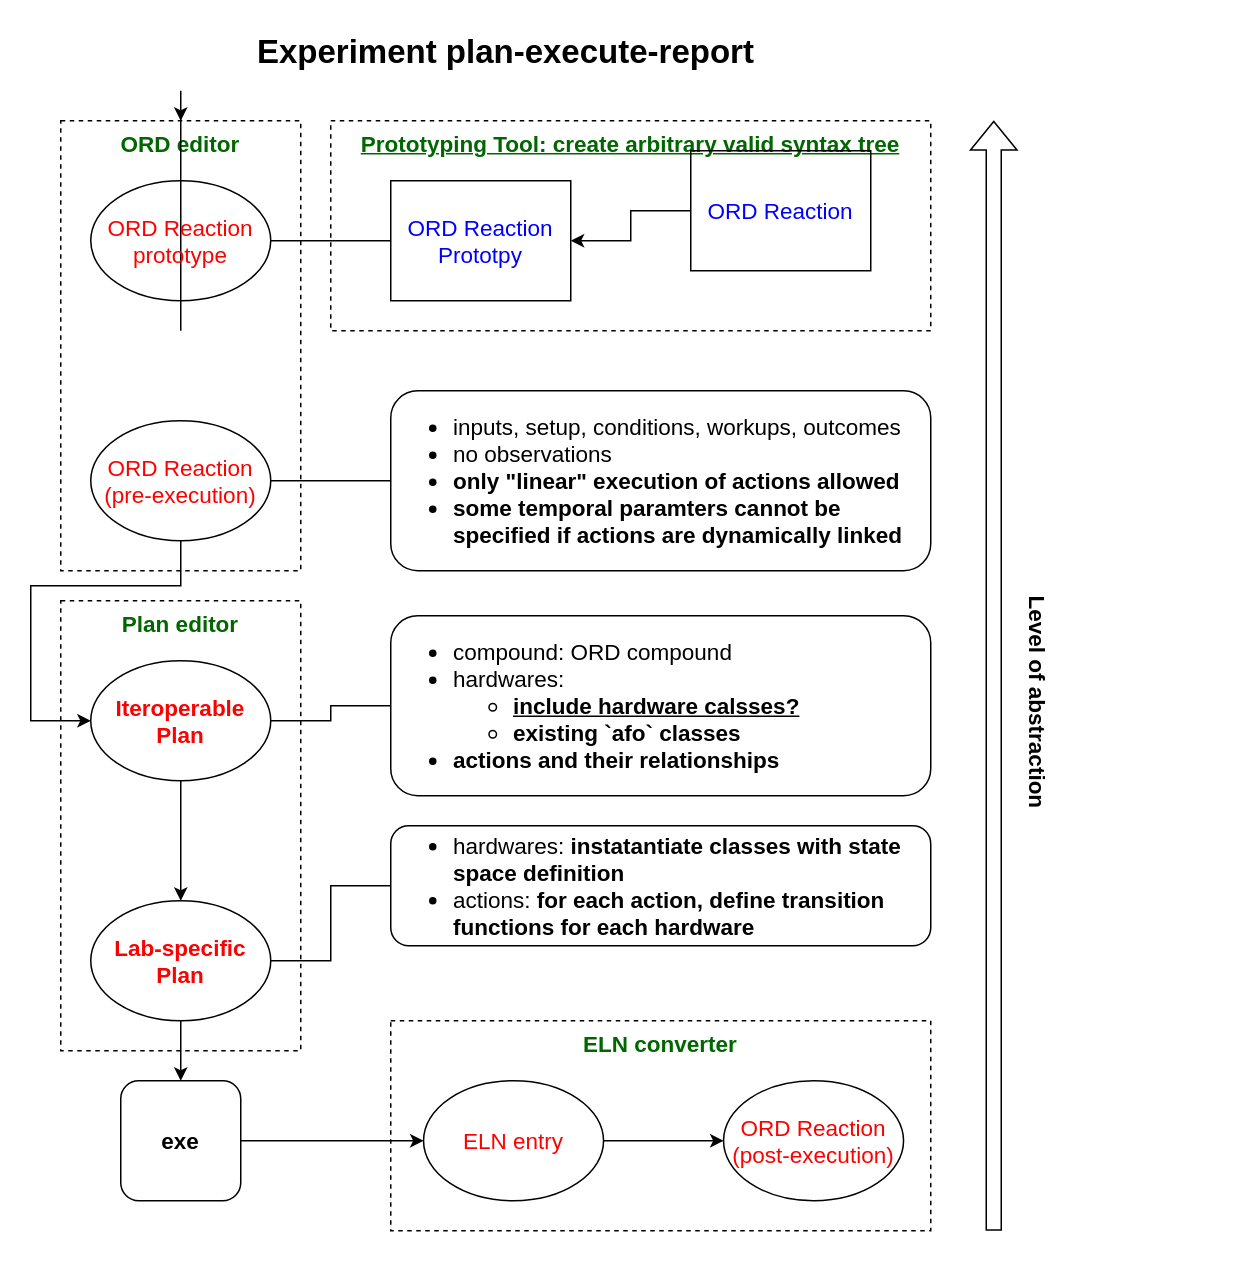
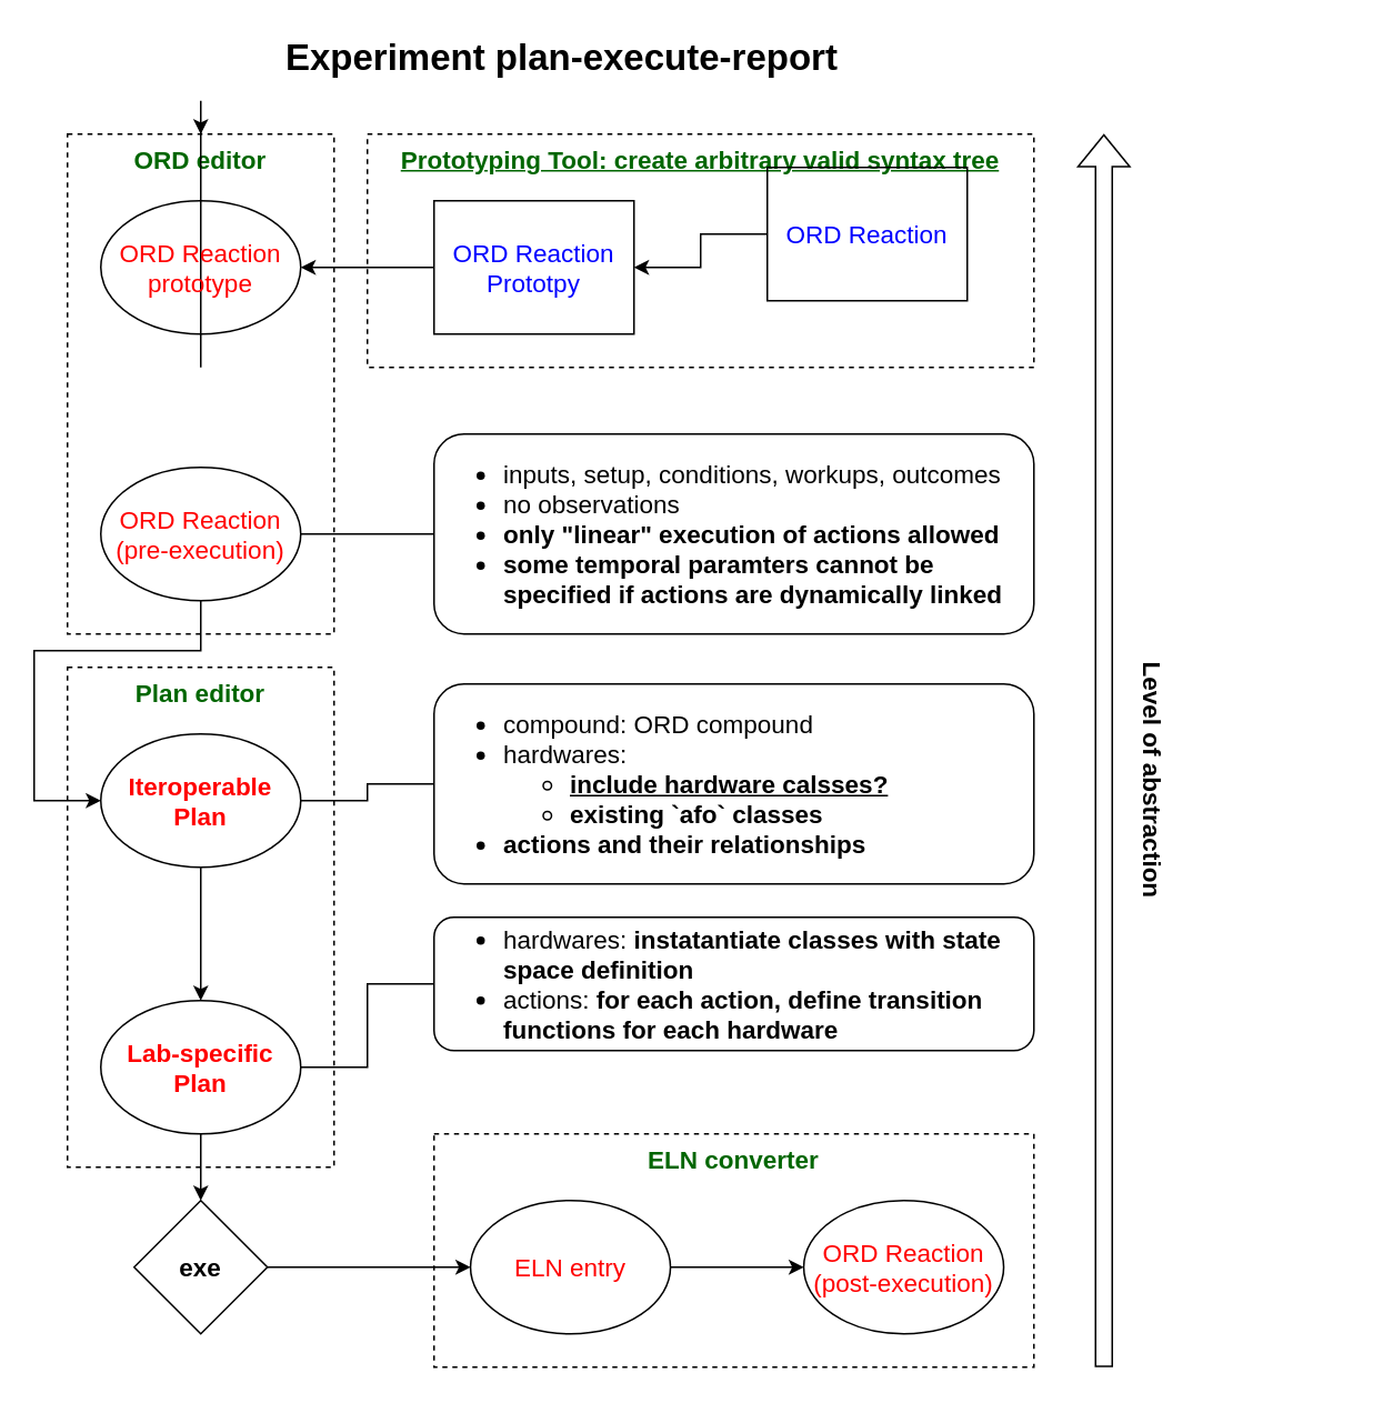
  <mxCell id="0" />
  <mxCell id="1" parent="0" />
  <mxCell id="2" value="&lt;font color=&quot;#006600&quot;&gt;&lt;b&gt;ELN converter&lt;/b&gt;&lt;/font&gt;" style="rounded=0;whiteSpace=wrap;html=1;fontSize=15;fillColor=none;align=center;verticalAlign=top;dashed=1;movable=1;resizable=1;rotatable=1;deletable=1;editable=1;connectable=1;" vertex="1" parent="1"><mxGeometry x="260" y="680" width="360" height="140" as="geometry" /></mxCell>
  <mxCell id="3" value="&lt;font color=&quot;#006600&quot;&gt;&lt;b&gt;Plan editor&lt;/b&gt;&lt;/font&gt;" style="rounded=0;whiteSpace=wrap;html=1;fontSize=15;fillColor=none;align=center;verticalAlign=top;dashed=1;movable=1;resizable=1;rotatable=1;deletable=1;editable=1;connectable=1;" vertex="1" parent="1"><mxGeometry x="40" y="400" width="160" height="300" as="geometry" /></mxCell>
  <mxCell id="4" value="&lt;font color=&quot;#006600&quot;&gt;&lt;b&gt;ORD editor&lt;/b&gt;&lt;/font&gt;" style="rounded=0;whiteSpace=wrap;html=1;fontSize=15;fillColor=none;align=center;verticalAlign=top;dashed=1;movable=1;resizable=1;rotatable=1;deletable=1;editable=1;connectable=1;" vertex="1" parent="1"><mxGeometry x="40" y="80" width="160" height="300" as="geometry" /></mxCell>
  <mxCell id="5" value="&lt;b&gt;&lt;font color=&quot;#006600&quot;&gt;&lt;u&gt;Prototyping Tool: create arbitrary valid syntax tree&lt;/u&gt;&lt;/font&gt;&lt;/b&gt;" style="rounded=0;whiteSpace=wrap;html=1;fontSize=15;fillColor=none;align=center;verticalAlign=top;dashed=1;movable=1;resizable=1;rotatable=1;deletable=1;editable=1;connectable=1;" parent="1" vertex="1"><mxGeometry x="220" y="80" width="400" height="140" as="geometry" /></mxCell>
  <mxCell id="6" style="edgeStyle=orthogonalEdgeStyle;rounded=0;orthogonalLoop=1;jettySize=auto;html=1;fontSize=15;fontColor=#006600;movable=1;resizable=1;rotatable=1;deletable=1;editable=1;connectable=1;" edge="1" parent="1" source="7" target="4"><mxGeometry relative="1" as="geometry" /></mxCell>
  <mxCell id="7" value="ORD Reaction prototype" style="ellipse;whiteSpace=wrap;html=1;fontSize=15;fillColor=none;fontColor=#FF0000;movable=1;resizable=1;rotatable=1;deletable=1;editable=1;connectable=1;" parent="1" vertex="1"><mxGeometry x="60" y="120" width="120" height="80" as="geometry" /></mxCell>
  <mxCell id="8" value="&lt;font style=&quot;font-size: 22px;&quot;&gt;Experiment plan-execute-report&amp;nbsp;&lt;/font&gt;" style="text;html=1;strokeColor=none;fillColor=none;align=center;verticalAlign=middle;whiteSpace=wrap;rounded=0;fontStyle=1;fontSize=22;movable=1;resizable=1;rotatable=1;deletable=1;editable=1;connectable=1;" parent="1" vertex="1"><mxGeometry x="80" y="20" width="520" height="30" as="geometry" /></mxCell>
- <mxCell id="9" style="edgeStyle=orthogonalEdgeStyle;rounded=0;orthogonalLoop=1;jettySize=auto;html=1;fontSize=15;fontColor=#0000FF;movable=1;resizable=1;rotatable=1;deletable=1;editable=1;connectable=1;endArrow=none;" edge="1" parent="1" source="10" target="7"><mxGeometry relative="1" as="geometry" /></mxCell>
+ <mxCell id="9" style="edgeStyle=orthogonalEdgeStyle;rounded=0;orthogonalLoop=1;jettySize=auto;html=1;fontSize=15;fontColor=#0000FF;movable=1;resizable=1;rotatable=1;deletable=1;editable=1;connectable=1;" edge="1" parent="1" source="10" target="7"><mxGeometry relative="1" as="geometry" /></mxCell>
  <mxCell id="10" value="ORD Reaction Prototpy" style="rounded=0;whiteSpace=wrap;html=1;fillColor=none;fontColor=#0000FF;fontSize=15;movable=1;resizable=1;rotatable=1;deletable=1;editable=1;connectable=1;" vertex="1" parent="1"><mxGeometry x="260" y="120" width="120" height="80" as="geometry" /></mxCell>
  <mxCell id="11" style="edgeStyle=orthogonalEdgeStyle;rounded=0;orthogonalLoop=1;jettySize=auto;html=1;entryX=1;entryY=0.5;entryDx=0;entryDy=0;fontSize=15;fontColor=#0000FF;movable=1;resizable=1;rotatable=1;deletable=1;editable=1;connectable=1;" edge="1" parent="1" source="12" target="10"><mxGeometry relative="1" as="geometry" /></mxCell>
  <mxCell id="12" value="ORD Reaction" style="rounded=0;whiteSpace=wrap;html=1;fillColor=none;fontColor=#0000FF;fontSize=15;movable=1;resizable=1;rotatable=1;deletable=1;editable=1;connectable=1;" vertex="1" parent="1"><mxGeometry x="460" y="100" width="120" height="80" as="geometry" /></mxCell>
  <mxCell id="13" value="" style="edgeStyle=orthogonalEdgeStyle;rounded=0;orthogonalLoop=1;jettySize=auto;html=1;fontSize=15;fontColor=#000000;endArrow=none;endFill=0;movable=1;resizable=1;rotatable=1;deletable=1;editable=1;connectable=1;" edge="1" parent="1" source="15" target="16"><mxGeometry relative="1" as="geometry"><Array as="points"><mxPoint x="420" y="320" /></Array></mxGeometry></mxCell>
  <mxCell id="14" style="edgeStyle=orthogonalEdgeStyle;rounded=0;orthogonalLoop=1;jettySize=auto;html=1;entryX=0;entryY=0.5;entryDx=0;entryDy=0;fontSize=15;fontColor=#000000;endArrow=classic;endFill=1;exitX=0.5;exitY=1;exitDx=0;exitDy=0;movable=1;resizable=1;rotatable=1;deletable=1;editable=1;connectable=1;" edge="1" parent="1" source="15" target="19"><mxGeometry relative="1" as="geometry"><Array as="points"><mxPoint x="120" y="390" /><mxPoint x="20" y="390" /><mxPoint x="20" y="480" /></Array></mxGeometry></mxCell>
  <mxCell id="15" value="ORD Reaction (pre-execution)" style="ellipse;whiteSpace=wrap;html=1;fontSize=15;fillColor=none;fontColor=#FF0000;movable=1;resizable=1;rotatable=1;deletable=1;editable=1;connectable=1;" vertex="1" parent="1"><mxGeometry x="60" y="280" width="120" height="80" as="geometry" /></mxCell>
  <mxCell id="16" value="&lt;font color=&quot;#000000&quot;&gt;&lt;ul&gt;&lt;li&gt;inputs, setup, conditions, workups, outcomes&lt;/li&gt;&lt;li&gt;no observations&lt;/li&gt;&lt;li&gt;&lt;b&gt;only &quot;linear&quot; execution of actions allowed&lt;/b&gt;&lt;/li&gt;&lt;li&gt;&lt;b&gt;some temporal paramters cannot be specified if actions are dynamically linked&lt;/b&gt;&lt;/li&gt;&lt;/ul&gt;&lt;/font&gt;" style="rounded=1;whiteSpace=wrap;html=1;fontSize=15;fontColor=#006600;fillColor=none;align=left;movable=1;resizable=1;rotatable=1;deletable=1;editable=1;connectable=1;" vertex="1" parent="1"><mxGeometry x="260" y="260" width="360" height="120" as="geometry" /></mxCell>
  <mxCell id="17" style="edgeStyle=orthogonalEdgeStyle;rounded=0;orthogonalLoop=1;jettySize=auto;html=1;entryX=0.5;entryY=0;entryDx=0;entryDy=0;fontSize=15;fontColor=#000000;endArrow=classic;endFill=1;movable=1;resizable=1;rotatable=1;deletable=1;editable=1;connectable=1;" edge="1" parent="1" source="19" target="22"><mxGeometry relative="1" as="geometry" /></mxCell>
  <mxCell id="18" value="" style="edgeStyle=orthogonalEdgeStyle;rounded=0;orthogonalLoop=1;jettySize=auto;html=1;fontSize=15;fontColor=#000000;endArrow=none;endFill=0;movable=1;resizable=1;rotatable=1;deletable=1;editable=1;connectable=1;" edge="1" parent="1" source="19" target="28"><mxGeometry relative="1" as="geometry" /></mxCell>
  <mxCell id="19" value="&lt;b&gt;Iteroperable&lt;br&gt;Plan&lt;/b&gt;" style="ellipse;whiteSpace=wrap;html=1;fontSize=15;fillColor=none;fontColor=#FF0000;movable=1;resizable=1;rotatable=1;deletable=1;editable=1;connectable=1;" vertex="1" parent="1"><mxGeometry x="60" y="440" width="120" height="80" as="geometry" /></mxCell>
  <mxCell id="20" value="" style="edgeStyle=orthogonalEdgeStyle;rounded=0;orthogonalLoop=1;jettySize=auto;html=1;fontSize=15;fontColor=#000000;endArrow=classic;endFill=1;movable=1;resizable=1;rotatable=1;deletable=1;editable=1;connectable=1;" edge="1" parent="1" source="22" target="27"><mxGeometry relative="1" as="geometry" /></mxCell>
  <mxCell id="21" style="edgeStyle=orthogonalEdgeStyle;rounded=0;orthogonalLoop=1;jettySize=auto;html=1;entryX=0;entryY=0.5;entryDx=0;entryDy=0;fontSize=15;fontColor=#000000;endArrow=none;endFill=0;movable=1;resizable=1;rotatable=1;deletable=1;editable=1;connectable=1;" edge="1" parent="1" source="22" target="29"><mxGeometry relative="1" as="geometry" /></mxCell>
  <mxCell id="22" value="&lt;b&gt;Lab-specific&lt;br&gt;Plan&lt;/b&gt;" style="ellipse;whiteSpace=wrap;html=1;fontSize=15;fillColor=none;fontColor=#FF0000;movable=1;resizable=1;rotatable=1;deletable=1;editable=1;connectable=1;" vertex="1" parent="1"><mxGeometry x="60" y="600" width="120" height="80" as="geometry" /></mxCell>
  <mxCell id="23" value="" style="edgeStyle=orthogonalEdgeStyle;rounded=0;orthogonalLoop=1;jettySize=auto;html=1;fontSize=15;fontColor=#000000;endArrow=classic;endFill=1;movable=1;resizable=1;rotatable=1;deletable=1;editable=1;connectable=1;" edge="1" parent="1" source="24" target="25"><mxGeometry relative="1" as="geometry" /></mxCell>
  <mxCell id="24" value="ELN entry" style="ellipse;whiteSpace=wrap;html=1;fontSize=15;fillColor=none;fontColor=#FF0000;movable=1;resizable=1;rotatable=1;deletable=1;editable=1;connectable=1;" vertex="1" parent="1"><mxGeometry x="281.87" y="720" width="120" height="80" as="geometry" /></mxCell>
  <mxCell id="25" value="ORD Reaction (post-execution)" style="ellipse;whiteSpace=wrap;html=1;fontSize=15;fillColor=none;fontColor=#FF0000;movable=1;resizable=1;rotatable=1;deletable=1;editable=1;connectable=1;" vertex="1" parent="1"><mxGeometry x="481.87" y="720" width="120" height="80" as="geometry" /></mxCell>
  <mxCell id="26" value="" style="edgeStyle=orthogonalEdgeStyle;rounded=0;orthogonalLoop=1;jettySize=auto;html=1;fontSize=15;fontColor=#000000;endArrow=classic;endFill=1;movable=1;resizable=1;rotatable=1;deletable=1;editable=1;connectable=1;" edge="1" parent="1" source="27" target="24"><mxGeometry relative="1" as="geometry" /></mxCell>
- <mxCell id="27" value="&lt;b&gt;exe&lt;/b&gt;" style="whiteSpace=wrap;html=1;fontSize=15;fontColor=#000000;fillColor=none;movable=1;resizable=1;rotatable=1;deletable=1;editable=1;connectable=1;rounded=1;" vertex="1" parent="1"><mxGeometry x="80" y="720" width="80" height="80" as="geometry" /></mxCell>
+ <mxCell id="27" value="&lt;b&gt;exe&lt;/b&gt;" style="rhombus;whiteSpace=wrap;html=1;fontSize=15;fontColor=#000000;fillColor=none;movable=1;resizable=1;rotatable=1;deletable=1;editable=1;connectable=1;" vertex="1" parent="1"><mxGeometry x="80" y="720" width="80" height="80" as="geometry" /></mxCell>
  <mxCell id="28" value="&lt;font color=&quot;#000000&quot;&gt;&lt;ul&gt;&lt;li&gt;compound: ORD compound&lt;/li&gt;&lt;li&gt;hardwares:&amp;nbsp;&lt;/li&gt;&lt;ul&gt;&lt;li&gt;&lt;b&gt;&lt;u&gt;include hardware calsses?&lt;/u&gt;&lt;/b&gt;&lt;/li&gt;&lt;li&gt;&lt;b&gt;existing `afo` classes&lt;/b&gt;&lt;/li&gt;&lt;/ul&gt;&lt;li&gt;&lt;b&gt;actions and their&lt;/b&gt;&lt;b style=&quot;background-color: initial;&quot;&gt;&amp;nbsp;relationships&lt;/b&gt;&lt;/li&gt;&lt;/ul&gt;&lt;/font&gt;" style="rounded=1;whiteSpace=wrap;html=1;fontSize=15;fontColor=#006600;fillColor=none;align=left;movable=1;resizable=1;rotatable=1;deletable=1;editable=1;connectable=1;" vertex="1" parent="1"><mxGeometry x="260" y="410" width="360" height="120" as="geometry" /></mxCell>
  <mxCell id="29" value="&lt;font color=&quot;#000000&quot;&gt;&lt;ul&gt;&lt;li&gt;hardwares: &lt;b&gt;instatantiate classes with state space definition&lt;/b&gt;&lt;/li&gt;&lt;li&gt;actions:&lt;b&gt;&amp;nbsp;for each action, define transition functions for each hardware&lt;/b&gt;&lt;/li&gt;&lt;/ul&gt;&lt;/font&gt;" style="rounded=1;whiteSpace=wrap;html=1;fontSize=15;fontColor=#006600;fillColor=none;align=left;movable=1;resizable=1;rotatable=1;deletable=1;editable=1;connectable=1;" vertex="1" parent="1"><mxGeometry x="260" y="550" width="360" height="80" as="geometry" /></mxCell>
  <mxCell id="30" value="" style="group;movable=1;resizable=1;rotatable=1;deletable=1;editable=1;connectable=1;" vertex="1" connectable="0" parent="1"><mxGeometry x="662" y="80" width="47.903" height="740" as="geometry" /></mxCell>
  <mxCell id="31" value="" style="endArrow=classic;html=1;rounded=0;shape=flexArrow;fontColor=#000000;strokeColor=#000000;movable=1;resizable=1;rotatable=1;deletable=1;editable=1;connectable=1;" parent="30" edge="1"><mxGeometry width="50" height="50" relative="1" as="geometry"><mxPoint y="740" as="sourcePoint" /><mxPoint as="targetPoint" /></mxGeometry></mxCell>
  <mxCell id="32" value="Level of abstraction" style="text;html=1;strokeColor=none;fillColor=none;align=center;verticalAlign=middle;whiteSpace=wrap;rounded=0;rotation=90;fontStyle=1;fontSize=15;fontColor=#000000;movable=1;resizable=1;rotatable=1;deletable=1;editable=1;connectable=1;" parent="30" vertex="1"><mxGeometry x="-80.0" y="370" width="220.0" height="35.806" as="geometry" /></mxCell>
